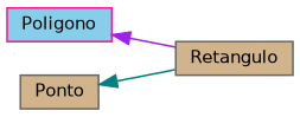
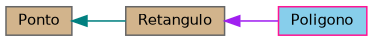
  digraph {
    rankdir=LR
    node [color=gray40 fillcolor=tan fontname=Helvetica fontsize=10 shape=record style=filled]
    edge [dir=back fontname=Helvetica fontsize=10 labelfontname=Helvetica labelfontsize=10 style=solid]
    n1 [color=deeppink fillcolor=skyblue fontcolor=black height=0.2 label=Poligono width=0.4]
    n2 [height=0.2 label=Retangulo width=0.4]
    n3 [height=0.2 label=Ponto width=0.4]
-   n1 -> n2 [color=purple]
+   n2 -> n1 [color=purple]
    n3 -> n2 [color=teal]
  }
